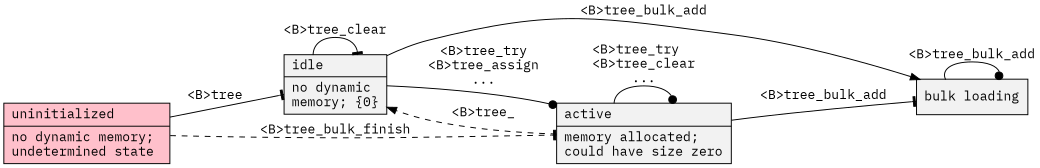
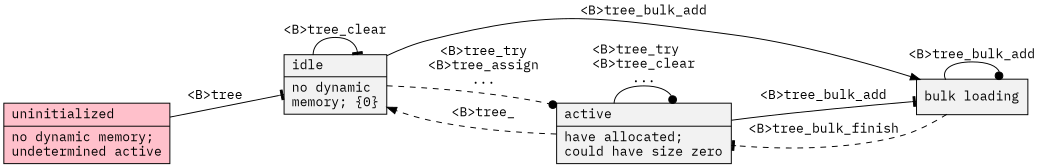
  digraph {
    fontname="IBM Plex Mono"
    rankdir=LR
    node [fillcolor=Grey95 fontname="IBM Plex Mono" shape=record style=filled]
    edge [arrowhead=tee fontname="IBM Plex Mono" style=solid]
-   n1 [fillcolor=pink label="uninitialized\l|no dynamic memory;\lundetermined state\l"]
+   n1 [fillcolor=pink label="uninitialized\l|no dynamic memory;\lundetermined active\l"]
    n2 [label="idle\l|no dynamic\lmemory; \{0\}\l"]
-   n3 [label="active\l|memory allocated;\lcould have size zero\l"]
+   n3 [label="active\l|have allocated;\lcould have size zero\l"]
    n4 [label="bulk loading\l"]
    n1 -> n2 [label="<B>tree"]
    n2 -> n2 [label="<B>tree_clear"]
-   n2 -> n3 [arrowhead=dot label="<B>tree_try\n<B>tree_assign\n..."]
+   n2 -> n3 [arrowhead=dot label="<B>tree_try\n<B>tree_assign\n..." style=dashed]
    n2 -> n4 [arrowhead=normal label="<B>tree_bulk_add"]
    n3 -> n2 [arrowhead=normal label="<B>tree_" style=dashed]
    n3 -> n3 [arrowhead=dot label="<B>tree_try\l<B>tree_clear\l...\n"]
    n3 -> n4 [label="<B>tree_bulk_add"]
-   n1 -> n3 [label="<B>tree_bulk_finish" style=dashed]
+   n4 -> n3 [label="<B>tree_bulk_finish" style=dashed]
    n4 -> n4 [arrowhead=dot label="<B>tree_bulk_add"]
  }
